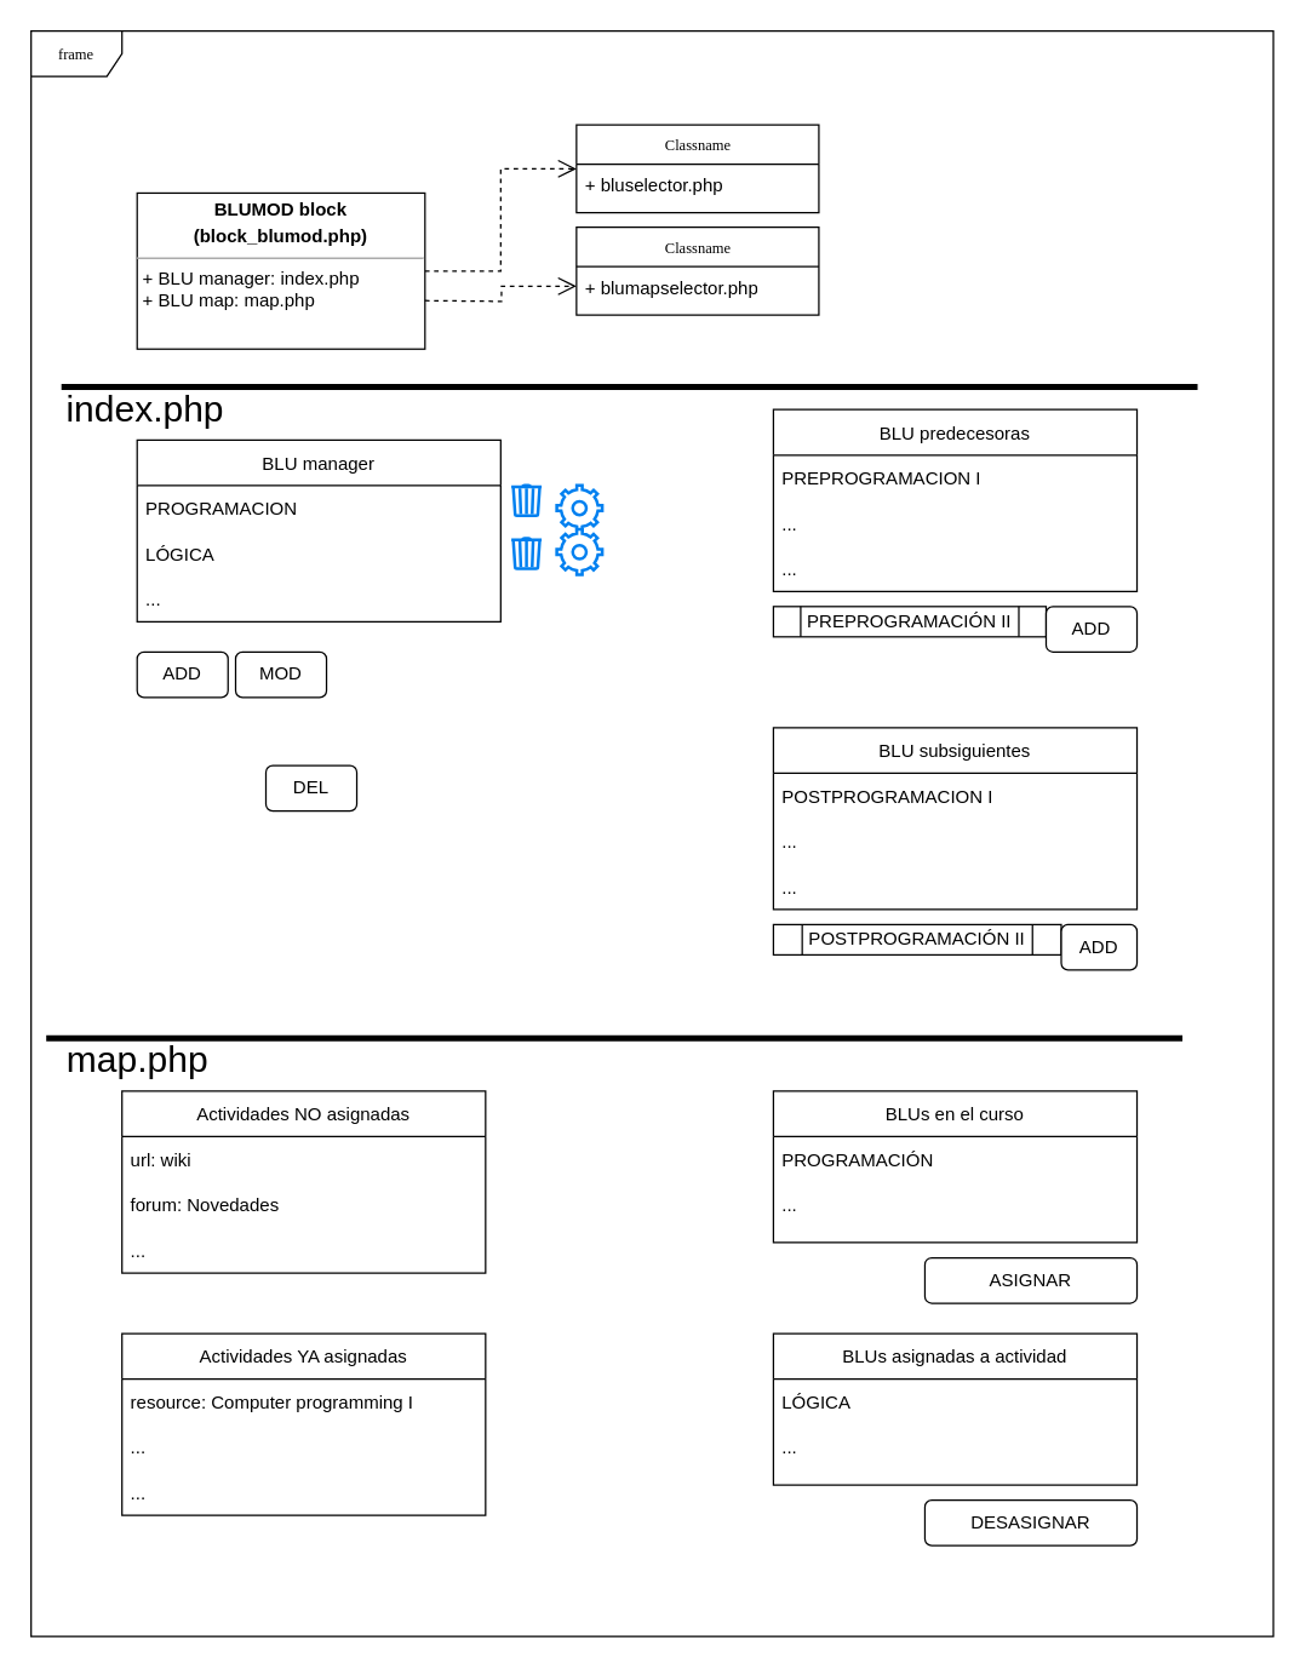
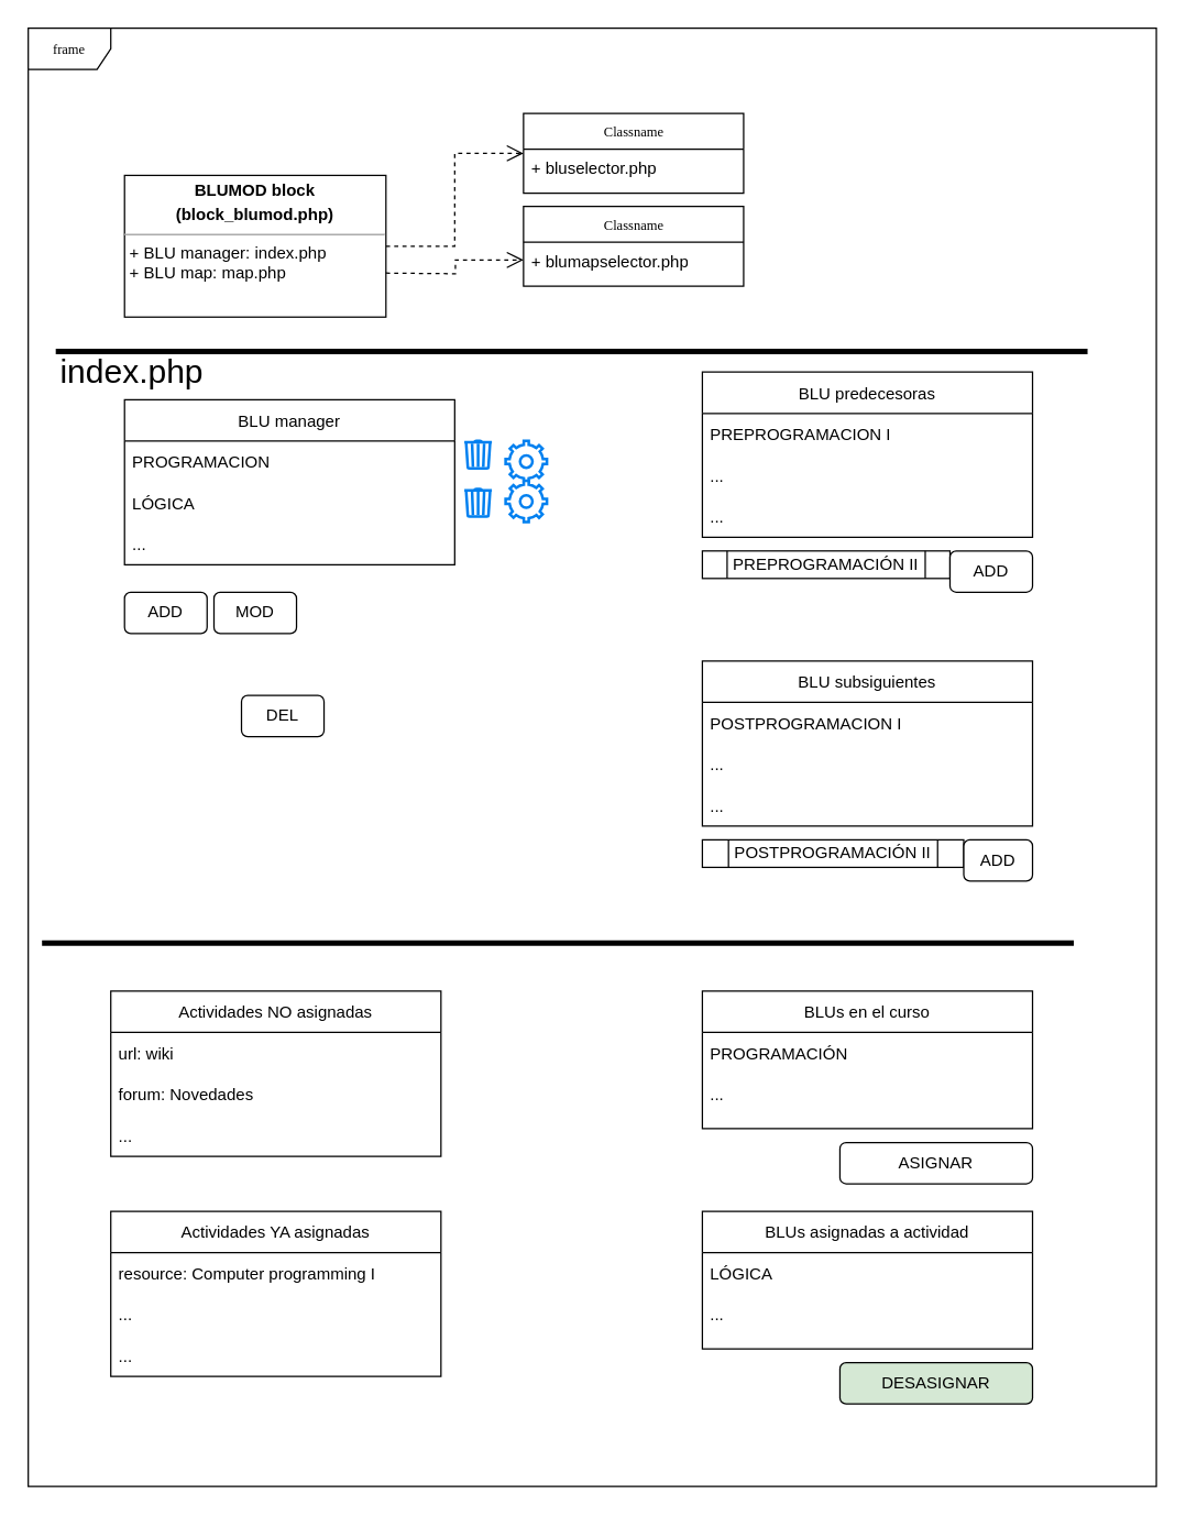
  <mxCell id="0" />
  <mxCell id="1" parent="0" />
  <mxCell id="2" value="frame" style="shape=umlFrame;whiteSpace=wrap;html=1;rounded=0;shadow=0;comic=0;labelBackgroundColor=none;strokeWidth=1;fontFamily=Verdana;fontSize=10;align=center;" parent="1" vertex="1"><mxGeometry x="20" y="20" width="820" height="1060" as="geometry" /></mxCell>
  <mxCell id="3" value="Classname" style="swimlane;html=1;fontStyle=0;childLayout=stackLayout;horizontal=1;startSize=26;fillColor=none;horizontalStack=0;resizeParent=1;resizeLast=0;collapsible=1;marginBottom=0;swimlaneFillColor=#ffffff;rounded=0;shadow=0;comic=0;labelBackgroundColor=none;strokeWidth=1;fontFamily=Verdana;fontSize=10;align=center;" parent="1" vertex="1"><mxGeometry x="380" y="82" width="160" height="58" as="geometry" /></mxCell>
  <mxCell id="4" value="+ bluselector.php" style="text;html=1;strokeColor=none;fillColor=none;align=left;verticalAlign=top;spacingLeft=4;spacingRight=4;whiteSpace=wrap;overflow=hidden;rotatable=0;points=[[0,0.5],[1,0.5]];portConstraint=eastwest;" parent="3" vertex="1"><mxGeometry y="26" width="160" height="26" as="geometry" /></mxCell>
  <mxCell id="5" style="edgeStyle=orthogonalEdgeStyle;rounded=0;html=1;labelBackgroundColor=none;startFill=0;endArrow=open;endFill=0;endSize=10;fontFamily=Verdana;fontSize=10;dashed=1;" parent="1" source="6" target="3" edge="1"><mxGeometry relative="1" as="geometry" /></mxCell>
  <mxCell id="6" value="&lt;p style=&quot;margin: 0px ; margin-top: 4px ; text-align: center&quot;&gt;&lt;b&gt;BLUMOD block&lt;/b&gt;&lt;/p&gt;&lt;p style=&quot;margin: 0px ; margin-top: 4px ; text-align: center&quot;&gt;&lt;b&gt;(block_blumod.php)&lt;/b&gt;&lt;/p&gt;&lt;hr size=&quot;1&quot;&gt;&lt;p style=&quot;margin: 0px ; margin-left: 4px&quot;&gt;+ BLU manager: index.php&lt;br&gt;+ BLU map: map.php&lt;/p&gt;&lt;p style=&quot;margin: 0px ; margin-left: 4px&quot;&gt;&lt;br&gt;&lt;/p&gt;" style="verticalAlign=top;align=left;overflow=fill;fontSize=12;fontFamily=Helvetica;html=1;rounded=0;shadow=0;comic=0;labelBackgroundColor=none;strokeWidth=1" parent="1" vertex="1"><mxGeometry x="90" y="127" width="190" height="103" as="geometry" /></mxCell>
  <mxCell id="7" value="Classname" style="swimlane;html=1;fontStyle=0;childLayout=stackLayout;horizontal=1;startSize=26;fillColor=none;horizontalStack=0;resizeParent=1;resizeLast=0;collapsible=1;marginBottom=0;swimlaneFillColor=#ffffff;rounded=0;shadow=0;comic=0;labelBackgroundColor=none;strokeWidth=1;fontFamily=Verdana;fontSize=10;align=center;" parent="1" vertex="1"><mxGeometry x="380" y="149.5" width="160" height="58" as="geometry" /></mxCell>
  <mxCell id="8" value="+ blumapselector.php" style="text;html=1;strokeColor=none;fillColor=none;align=left;verticalAlign=top;spacingLeft=4;spacingRight=4;whiteSpace=wrap;overflow=hidden;rotatable=0;points=[[0,0.5],[1,0.5]];portConstraint=eastwest;" parent="7" vertex="1"><mxGeometry y="26" width="160" height="26" as="geometry" /></mxCell>
  <mxCell id="9" style="edgeStyle=orthogonalEdgeStyle;rounded=0;html=1;labelBackgroundColor=none;startFill=0;endArrow=open;endFill=0;endSize=10;fontFamily=Verdana;fontSize=10;dashed=1;entryX=0;entryY=0.5;entryDx=0;entryDy=0;" parent="1" target="8" edge="1"><mxGeometry relative="1" as="geometry"><mxPoint x="280" y="198" as="sourcePoint" /><mxPoint x="320" y="130" as="targetPoint" /></mxGeometry></mxCell>
  <mxCell id="10" value="BLU manager" style="swimlane;fontStyle=0;childLayout=stackLayout;horizontal=1;startSize=30;horizontalStack=0;resizeParent=1;resizeParentMax=0;resizeLast=0;collapsible=1;marginBottom=0;" parent="1" vertex="1"><mxGeometry x="90" y="290" width="240" height="120" as="geometry" /></mxCell>
  <mxCell id="11" value="PROGRAMACION" style="text;strokeColor=none;fillColor=none;align=left;verticalAlign=middle;spacingLeft=4;spacingRight=4;overflow=hidden;points=[[0,0.5],[1,0.5]];portConstraint=eastwest;rotatable=0;" parent="10" vertex="1"><mxGeometry y="30" width="240" height="30" as="geometry" /></mxCell>
  <mxCell id="12" value="LÓGICA" style="text;strokeColor=none;fillColor=none;align=left;verticalAlign=middle;spacingLeft=4;spacingRight=4;overflow=hidden;points=[[0,0.5],[1,0.5]];portConstraint=eastwest;rotatable=0;" parent="10" vertex="1"><mxGeometry y="60" width="240" height="30" as="geometry" /></mxCell>
  <mxCell id="13" value="...   " style="text;strokeColor=none;fillColor=none;align=left;verticalAlign=middle;spacingLeft=4;spacingRight=4;overflow=hidden;points=[[0,0.5],[1,0.5]];portConstraint=eastwest;rotatable=0;" parent="10" vertex="1"><mxGeometry y="90" width="240" height="30" as="geometry" /></mxCell>
  <mxCell id="14" value="" style="html=1;verticalLabelPosition=bottom;align=center;labelBackgroundColor=#ffffff;verticalAlign=top;strokeWidth=2;strokeColor=#0080F0;shadow=0;dashed=0;shape=mxgraph.ios7.icons.trashcan;" parent="1" vertex="1"><mxGeometry x="337" y="320" width="20" height="20" as="geometry" /></mxCell>
  <mxCell id="15" value="" style="html=1;verticalLabelPosition=bottom;align=center;labelBackgroundColor=#ffffff;verticalAlign=top;strokeWidth=2;strokeColor=#0080F0;shadow=0;dashed=0;shape=mxgraph.ios7.icons.settings;" parent="1" vertex="1"><mxGeometry x="367" y="320" width="30" height="30" as="geometry" /></mxCell>
  <mxCell id="16" value="" style="html=1;verticalLabelPosition=bottom;align=center;labelBackgroundColor=#ffffff;verticalAlign=top;strokeWidth=2;strokeColor=#0080F0;shadow=0;dashed=0;shape=mxgraph.ios7.icons.trashcan;" parent="1" vertex="1"><mxGeometry x="337" y="355" width="20" height="20" as="geometry" /></mxCell>
  <mxCell id="17" value="" style="html=1;verticalLabelPosition=bottom;align=center;labelBackgroundColor=#ffffff;verticalAlign=top;strokeWidth=2;strokeColor=#0080F0;shadow=0;dashed=0;shape=mxgraph.ios7.icons.settings;" parent="1" vertex="1"><mxGeometry x="367" y="349" width="30" height="30" as="geometry" /></mxCell>
  <mxCell id="18" value="ADD" style="rounded=1;whiteSpace=wrap;html=1;" parent="1" vertex="1"><mxGeometry x="90" y="430" width="60" height="30" as="geometry" /></mxCell>
  <mxCell id="19" value="MOD" style="rounded=1;whiteSpace=wrap;html=1;" parent="1" vertex="1"><mxGeometry x="155" y="430" width="60" height="30" as="geometry" /></mxCell>
  <mxCell id="20" value="DEL" style="rounded=1;whiteSpace=wrap;html=1;" parent="1" vertex="1"><mxGeometry x="175" y="505" width="60" height="30" as="geometry" /></mxCell>
  <mxCell id="21" value="BLU predecesoras" style="swimlane;fontStyle=0;childLayout=stackLayout;horizontal=1;startSize=30;horizontalStack=0;resizeParent=1;resizeParentMax=0;resizeLast=0;collapsible=1;marginBottom=0;" parent="1" vertex="1"><mxGeometry x="510" y="270" width="240" height="120" as="geometry" /></mxCell>
  <mxCell id="22" value="PREPROGRAMACION I" style="text;strokeColor=none;fillColor=none;align=left;verticalAlign=middle;spacingLeft=4;spacingRight=4;overflow=hidden;points=[[0,0.5],[1,0.5]];portConstraint=eastwest;rotatable=0;" parent="21" vertex="1"><mxGeometry y="30" width="240" height="30" as="geometry" /></mxCell>
  <mxCell id="23" value="..." style="text;strokeColor=none;fillColor=none;align=left;verticalAlign=middle;spacingLeft=4;spacingRight=4;overflow=hidden;points=[[0,0.5],[1,0.5]];portConstraint=eastwest;rotatable=0;" parent="21" vertex="1"><mxGeometry y="60" width="240" height="30" as="geometry" /></mxCell>
  <mxCell id="24" value="...   " style="text;strokeColor=none;fillColor=none;align=left;verticalAlign=middle;spacingLeft=4;spacingRight=4;overflow=hidden;points=[[0,0.5],[1,0.5]];portConstraint=eastwest;rotatable=0;" parent="21" vertex="1"><mxGeometry y="90" width="240" height="30" as="geometry" /></mxCell>
  <mxCell id="25" value="PREPROGRAMACIÓN II" style="shape=process;whiteSpace=wrap;html=1;backgroundOutline=1;" parent="1" vertex="1"><mxGeometry x="510" y="400" width="180" height="20" as="geometry" /></mxCell>
  <mxCell id="26" value="ADD" style="rounded=1;whiteSpace=wrap;html=1;" parent="1" vertex="1"><mxGeometry x="690" y="400" width="60" height="30" as="geometry" /></mxCell>
  <mxCell id="27" value="BLU subsiguientes" style="swimlane;fontStyle=0;childLayout=stackLayout;horizontal=1;startSize=30;horizontalStack=0;resizeParent=1;resizeParentMax=0;resizeLast=0;collapsible=1;marginBottom=0;" parent="1" vertex="1"><mxGeometry x="510" y="480" width="240" height="120" as="geometry" /></mxCell>
  <mxCell id="28" value="POSTPROGRAMACION I" style="text;strokeColor=none;fillColor=none;align=left;verticalAlign=middle;spacingLeft=4;spacingRight=4;overflow=hidden;points=[[0,0.5],[1,0.5]];portConstraint=eastwest;rotatable=0;" parent="27" vertex="1"><mxGeometry y="30" width="240" height="30" as="geometry" /></mxCell>
  <mxCell id="29" value="..." style="text;strokeColor=none;fillColor=none;align=left;verticalAlign=middle;spacingLeft=4;spacingRight=4;overflow=hidden;points=[[0,0.5],[1,0.5]];portConstraint=eastwest;rotatable=0;" parent="27" vertex="1"><mxGeometry y="60" width="240" height="30" as="geometry" /></mxCell>
  <mxCell id="30" value="...   " style="text;strokeColor=none;fillColor=none;align=left;verticalAlign=middle;spacingLeft=4;spacingRight=4;overflow=hidden;points=[[0,0.5],[1,0.5]];portConstraint=eastwest;rotatable=0;" parent="27" vertex="1"><mxGeometry y="90" width="240" height="30" as="geometry" /></mxCell>
  <mxCell id="31" value="POSTPROGRAMACIÓN II" style="shape=process;whiteSpace=wrap;html=1;backgroundOutline=1;" parent="1" vertex="1"><mxGeometry x="510" y="610" width="190" height="20" as="geometry" /></mxCell>
  <mxCell id="32" value="ADD" style="rounded=1;whiteSpace=wrap;html=1;" parent="1" vertex="1"><mxGeometry x="700" y="610" width="50" height="30" as="geometry" /></mxCell>
  <mxCell id="33" value="" style="line;strokeWidth=4;html=1;perimeter=backbonePerimeter;points=[];outlineConnect=0;" parent="1" vertex="1"><mxGeometry x="40" y="250" width="750" height="10" as="geometry" /></mxCell>
  <mxCell id="34" value="" style="line;strokeWidth=4;html=1;perimeter=backbonePerimeter;points=[];outlineConnect=0;" parent="1" vertex="1"><mxGeometry y="680" width="750" height="10" as="geometry" x="30" /></mxCell>
  <mxCell id="35" value="&lt;font style=&quot;font-size: 24px&quot;&gt;index.php&lt;/font&gt;" style="text;html=1;resizable=0;autosize=1;align=center;verticalAlign=middle;points=[];fillColor=none;strokeColor=none;rounded=0;" parent="1" vertex="1"><mxGeometry x="35" y="260" width="120" height="20" as="geometry" /></mxCell>
- <mxCell id="36" value="&lt;font style=&quot;font-size: 24px&quot;&gt;map.php&lt;/font&gt;" style="text;html=1;resizable=0;autosize=1;align=center;verticalAlign=middle;points=[];fillColor=none;strokeColor=none;rounded=0;" parent="1" vertex="1"><mxGeometry x="35" y="690" width="110" height="20" as="geometry" /></mxCell>
  <mxCell id="37" value="Actividades NO asignadas" style="swimlane;fontStyle=0;childLayout=stackLayout;horizontal=1;startSize=30;horizontalStack=0;resizeParent=1;resizeParentMax=0;resizeLast=0;collapsible=1;marginBottom=0;" parent="1" vertex="1"><mxGeometry x="80" y="720" width="240" height="120" as="geometry" /></mxCell>
  <mxCell id="38" value="url: wiki" style="text;strokeColor=none;fillColor=none;align=left;verticalAlign=middle;spacingLeft=4;spacingRight=4;overflow=hidden;points=[[0,0.5],[1,0.5]];portConstraint=eastwest;rotatable=0;" parent="37" vertex="1"><mxGeometry y="30" width="240" height="30" as="geometry" /></mxCell>
  <mxCell id="39" value="forum: Novedades" style="text;strokeColor=none;fillColor=none;align=left;verticalAlign=middle;spacingLeft=4;spacingRight=4;overflow=hidden;points=[[0,0.5],[1,0.5]];portConstraint=eastwest;rotatable=0;" parent="37" vertex="1"><mxGeometry y="60" width="240" height="30" as="geometry" /></mxCell>
  <mxCell id="40" value="...   " style="text;strokeColor=none;fillColor=none;align=left;verticalAlign=middle;spacingLeft=4;spacingRight=4;overflow=hidden;points=[[0,0.5],[1,0.5]];portConstraint=eastwest;rotatable=0;" parent="37" vertex="1"><mxGeometry y="90" width="240" height="30" as="geometry" /></mxCell>
  <mxCell id="41" value="Actividades YA asignadas" style="swimlane;fontStyle=0;childLayout=stackLayout;horizontal=1;startSize=30;horizontalStack=0;resizeParent=1;resizeParentMax=0;resizeLast=0;collapsible=1;marginBottom=0;" parent="1" vertex="1"><mxGeometry x="80" y="880" width="240" height="120" as="geometry" /></mxCell>
  <mxCell id="42" value="resource: Computer programming I" style="text;strokeColor=none;fillColor=none;align=left;verticalAlign=middle;spacingLeft=4;spacingRight=4;overflow=hidden;points=[[0,0.5],[1,0.5]];portConstraint=eastwest;rotatable=0;" parent="41" vertex="1"><mxGeometry y="30" width="240" height="30" as="geometry" /></mxCell>
  <mxCell id="43" value="..." style="text;strokeColor=none;fillColor=none;align=left;verticalAlign=middle;spacingLeft=4;spacingRight=4;overflow=hidden;points=[[0,0.5],[1,0.5]];portConstraint=eastwest;rotatable=0;" parent="41" vertex="1"><mxGeometry y="60" width="240" height="30" as="geometry" /></mxCell>
  <mxCell id="44" value="...   " style="text;strokeColor=none;fillColor=none;align=left;verticalAlign=middle;spacingLeft=4;spacingRight=4;overflow=hidden;points=[[0,0.5],[1,0.5]];portConstraint=eastwest;rotatable=0;" parent="41" vertex="1"><mxGeometry y="90" width="240" height="30" as="geometry" /></mxCell>
  <mxCell id="45" value="BLUs en el curso" style="swimlane;fontStyle=0;childLayout=stackLayout;horizontal=1;startSize=30;horizontalStack=0;resizeParent=1;resizeParentMax=0;resizeLast=0;collapsible=1;marginBottom=0;" parent="1" vertex="1"><mxGeometry x="510" y="720" width="240" height="100" as="geometry" /></mxCell>
  <mxCell id="46" value="PROGRAMACIÓN" style="text;strokeColor=none;fillColor=none;align=left;verticalAlign=middle;spacingLeft=4;spacingRight=4;overflow=hidden;points=[[0,0.5],[1,0.5]];portConstraint=eastwest;rotatable=0;" parent="45" vertex="1"><mxGeometry y="30" width="240" height="30" as="geometry" /></mxCell>
  <mxCell id="47" value="..." style="text;strokeColor=none;fillColor=none;align=left;verticalAlign=middle;spacingLeft=4;spacingRight=4;overflow=hidden;points=[[0,0.5],[1,0.5]];portConstraint=eastwest;rotatable=0;" parent="45" vertex="1"><mxGeometry y="60" width="240" height="30" as="geometry" /></mxCell>
  <mxCell id="48" value="...   " style="text;strokeColor=none;fillColor=none;align=left;verticalAlign=middle;spacingLeft=4;spacingRight=4;overflow=hidden;points=[[0,0.5],[1,0.5]];portConstraint=eastwest;rotatable=0;" parent="45" vertex="1"><mxGeometry y="90" width="240" height="10" as="geometry" /></mxCell>
  <mxCell id="49" value="ASIGNAR" style="rounded=1;whiteSpace=wrap;html=1;" parent="1" vertex="1"><mxGeometry x="610" y="830" width="140" height="30" as="geometry" /></mxCell>
  <mxCell id="50" value="BLUs asignadas a actividad" style="swimlane;fontStyle=0;childLayout=stackLayout;horizontal=1;startSize=30;horizontalStack=0;resizeParent=1;resizeParentMax=0;resizeLast=0;collapsible=1;marginBottom=0;" parent="1" vertex="1"><mxGeometry x="510" y="880" width="240" height="100" as="geometry" /></mxCell>
  <mxCell id="51" value="LÓGICA" style="text;strokeColor=none;fillColor=none;align=left;verticalAlign=middle;spacingLeft=4;spacingRight=4;overflow=hidden;points=[[0,0.5],[1,0.5]];portConstraint=eastwest;rotatable=0;" parent="50" vertex="1"><mxGeometry y="30" width="240" height="30" as="geometry" /></mxCell>
  <mxCell id="52" value="..." style="text;strokeColor=none;fillColor=none;align=left;verticalAlign=middle;spacingLeft=4;spacingRight=4;overflow=hidden;points=[[0,0.5],[1,0.5]];portConstraint=eastwest;rotatable=0;" parent="50" vertex="1"><mxGeometry y="60" width="240" height="30" as="geometry" /></mxCell>
  <mxCell id="53" value="...   " style="text;strokeColor=none;fillColor=none;align=left;verticalAlign=middle;spacingLeft=4;spacingRight=4;overflow=hidden;points=[[0,0.5],[1,0.5]];portConstraint=eastwest;rotatable=0;" parent="50" vertex="1"><mxGeometry y="90" width="240" height="10" as="geometry" /></mxCell>
- <mxCell id="54" value="DESASIGNAR" style="rounded=1;whiteSpace=wrap;html=1;" parent="1" vertex="1"><mxGeometry x="610" y="990" width="140" height="30" as="geometry" /></mxCell>
+ <mxCell id="54" value="DESASIGNAR" style="rounded=1;whiteSpace=wrap;html=1;fillColor=#d5e8d4;" parent="1" vertex="1"><mxGeometry x="610" y="990" width="140" height="30" as="geometry" /></mxCell>
